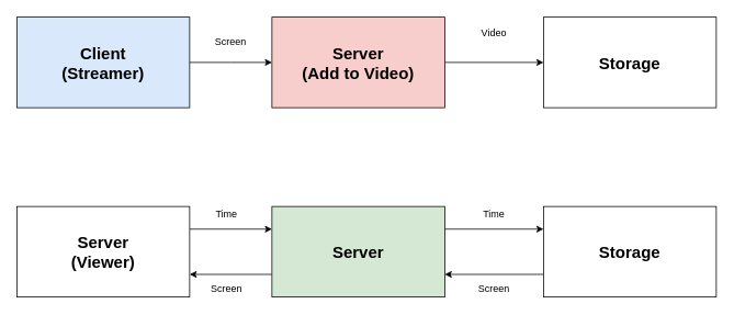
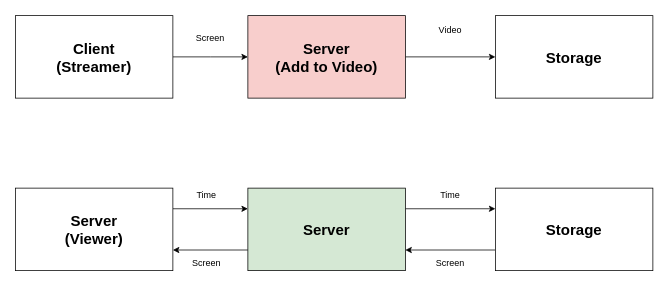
  <mxCell id="0" />
  <mxCell id="1" parent="0" />
  <mxCell id="2" style="edgeStyle=orthogonalEdgeStyle;rounded=0;orthogonalLoop=1;jettySize=auto;html=1;exitX=1;exitY=0.5;exitDx=0;exitDy=0;" edge="1" parent="1" source="3"><mxGeometry relative="1" as="geometry"><mxPoint x="330" y="75" as="targetPoint" /></mxGeometry></mxCell>
- <mxCell id="3" value="&lt;font style=&quot;font-size: 20px&quot;&gt;&lt;b&gt;Client&lt;br&gt;(Streamer)&lt;br&gt;&lt;/b&gt;&lt;/font&gt;" style="rounded=0;whiteSpace=wrap;html=1;fillColor=#dae8fc;" vertex="1" parent="1"><mxGeometry x="20" y="20" width="210" height="110" as="geometry" /></mxCell>
+ <mxCell id="3" value="&lt;font style=&quot;font-size: 20px&quot;&gt;&lt;b&gt;Client&lt;br&gt;(Streamer)&lt;br&gt;&lt;/b&gt;&lt;/font&gt;" style="rounded=0;whiteSpace=wrap;html=1;" vertex="1" parent="1"><mxGeometry x="20" y="20" width="210" height="110" as="geometry" /></mxCell>
  <mxCell id="4" value="Screen" style="text;html=1;strokeColor=none;fillColor=none;align=center;verticalAlign=middle;whiteSpace=wrap;rounded=0;" vertex="1" parent="1"><mxGeometry x="250" y="40" width="60" height="20" as="geometry" /></mxCell>
  <mxCell id="5" style="edgeStyle=orthogonalEdgeStyle;rounded=0;orthogonalLoop=1;jettySize=auto;html=1;exitX=1;exitY=0.5;exitDx=0;exitDy=0;" edge="1" parent="1" source="6" target="7"><mxGeometry relative="1" as="geometry" /></mxCell>
  <mxCell id="6" value="&lt;font style=&quot;font-size: 20px&quot;&gt;&lt;b&gt;Server&lt;br&gt;(Add to Video)&lt;br&gt;&lt;/b&gt;&lt;/font&gt;" style="rounded=0;whiteSpace=wrap;html=1;fillColor=#f8cecc;" vertex="1" parent="1"><mxGeometry x="330" y="20" width="210" height="110" as="geometry" /></mxCell>
  <mxCell id="7" value="&lt;font style=&quot;font-size: 20px&quot;&gt;&lt;b&gt;Storage&lt;br&gt;&lt;/b&gt;&lt;/font&gt;" style="rounded=0;whiteSpace=wrap;html=1;" vertex="1" parent="1"><mxGeometry x="660" y="20" width="210" height="110" as="geometry" /></mxCell>
  <mxCell id="8" value="Video" style="text;html=1;strokeColor=none;fillColor=none;align=center;verticalAlign=middle;whiteSpace=wrap;rounded=0;" vertex="1" parent="1"><mxGeometry x="570" y="30" width="60" height="20" as="geometry" /></mxCell>
  <mxCell id="9" style="edgeStyle=orthogonalEdgeStyle;rounded=0;orthogonalLoop=1;jettySize=auto;html=1;exitX=0;exitY=0.75;exitDx=0;exitDy=0;entryX=1;entryY=0.75;entryDx=0;entryDy=0;" edge="1" parent="1" source="11" target="13"><mxGeometry relative="1" as="geometry" /></mxCell>
  <mxCell id="10" style="edgeStyle=orthogonalEdgeStyle;rounded=0;orthogonalLoop=1;jettySize=auto;html=1;exitX=1;exitY=0.25;exitDx=0;exitDy=0;entryX=0;entryY=0.25;entryDx=0;entryDy=0;" edge="1" parent="1" source="11" target="17"><mxGeometry relative="1" as="geometry" /></mxCell>
  <mxCell id="11" value="&lt;font style=&quot;font-size: 20px&quot;&gt;&lt;b&gt;Server&lt;br&gt;&lt;/b&gt;&lt;/font&gt;" style="rounded=0;whiteSpace=wrap;html=1;fillColor=#d5e8d4;" vertex="1" parent="1"><mxGeometry x="330" y="250" width="210" height="110" as="geometry" /></mxCell>
  <mxCell id="12" style="edgeStyle=orthogonalEdgeStyle;rounded=0;orthogonalLoop=1;jettySize=auto;html=1;exitX=1;exitY=0.25;exitDx=0;exitDy=0;entryX=0;entryY=0.25;entryDx=0;entryDy=0;" edge="1" parent="1" source="13" target="11"><mxGeometry relative="1" as="geometry" /></mxCell>
  <mxCell id="13" value="&lt;font style=&quot;font-size: 20px&quot;&gt;&lt;b&gt;Server&lt;br&gt;(Viewer)&lt;br&gt;&lt;/b&gt;&lt;/font&gt;" style="rounded=0;whiteSpace=wrap;html=1;" vertex="1" parent="1"><mxGeometry x="20" y="250" width="210" height="110" as="geometry" /></mxCell>
  <mxCell id="14" value="Time" style="text;html=1;strokeColor=none;fillColor=none;align=center;verticalAlign=middle;whiteSpace=wrap;rounded=0;" vertex="1" parent="1"><mxGeometry x="250" y="250" width="50" height="20" as="geometry" /></mxCell>
  <mxCell id="15" value="Screen" style="text;html=1;strokeColor=none;fillColor=none;align=center;verticalAlign=middle;whiteSpace=wrap;rounded=0;" vertex="1" parent="1"><mxGeometry x="255" y="340" width="40" height="20" as="geometry" /></mxCell>
  <mxCell id="16" style="edgeStyle=orthogonalEdgeStyle;rounded=0;orthogonalLoop=1;jettySize=auto;html=1;exitX=0;exitY=0.75;exitDx=0;exitDy=0;entryX=1;entryY=0.75;entryDx=0;entryDy=0;" edge="1" parent="1" source="17" target="11"><mxGeometry relative="1" as="geometry" /></mxCell>
  <mxCell id="17" value="&lt;font style=&quot;font-size: 20px&quot;&gt;&lt;b&gt;Storage&lt;br&gt;&lt;/b&gt;&lt;/font&gt;" style="rounded=0;whiteSpace=wrap;html=1;" vertex="1" parent="1"><mxGeometry x="660" y="250" width="210" height="110" as="geometry" /></mxCell>
  <mxCell id="18" value="Time" style="text;html=1;strokeColor=none;fillColor=none;align=center;verticalAlign=middle;whiteSpace=wrap;rounded=0;" vertex="1" parent="1"><mxGeometry x="570" y="250" width="60" height="20" as="geometry" /></mxCell>
  <mxCell id="19" value="Screen" style="text;html=1;strokeColor=none;fillColor=none;align=center;verticalAlign=middle;whiteSpace=wrap;rounded=0;" vertex="1" parent="1"><mxGeometry x="570" y="340" width="60" height="20" as="geometry" /></mxCell>
